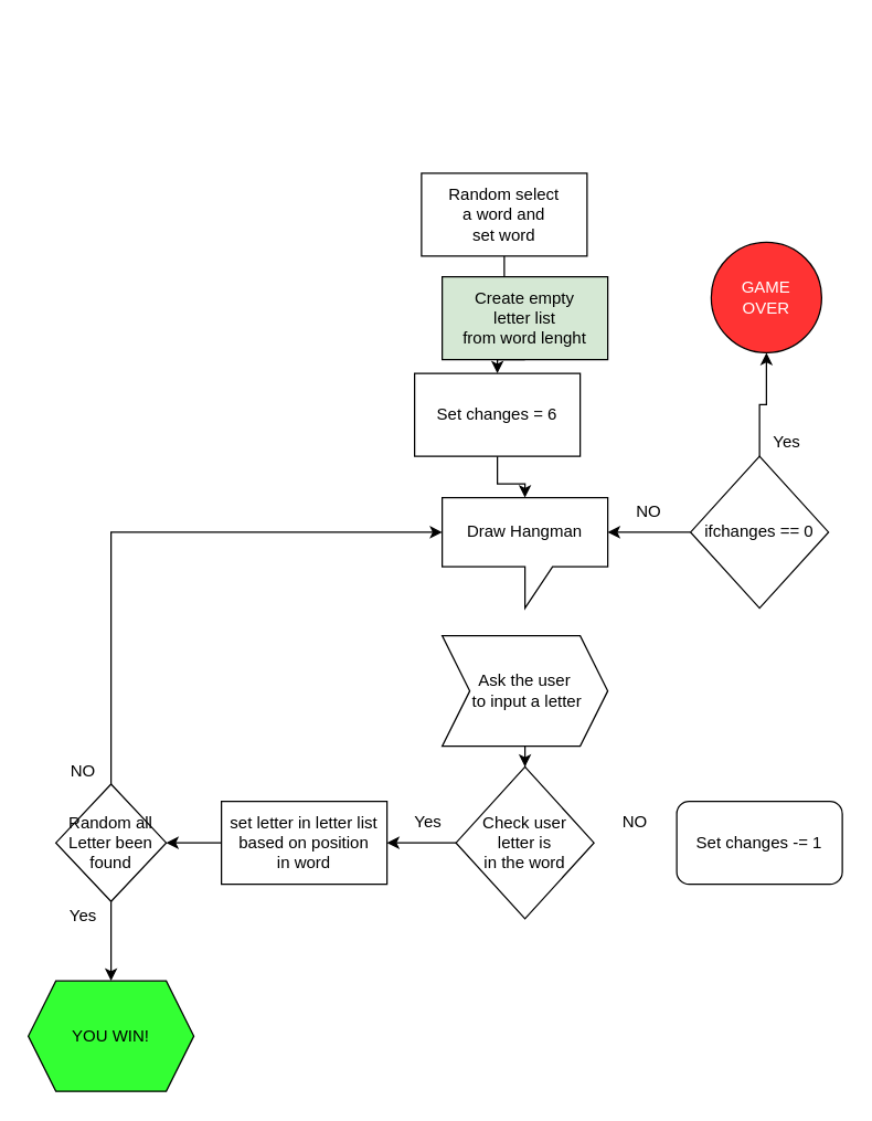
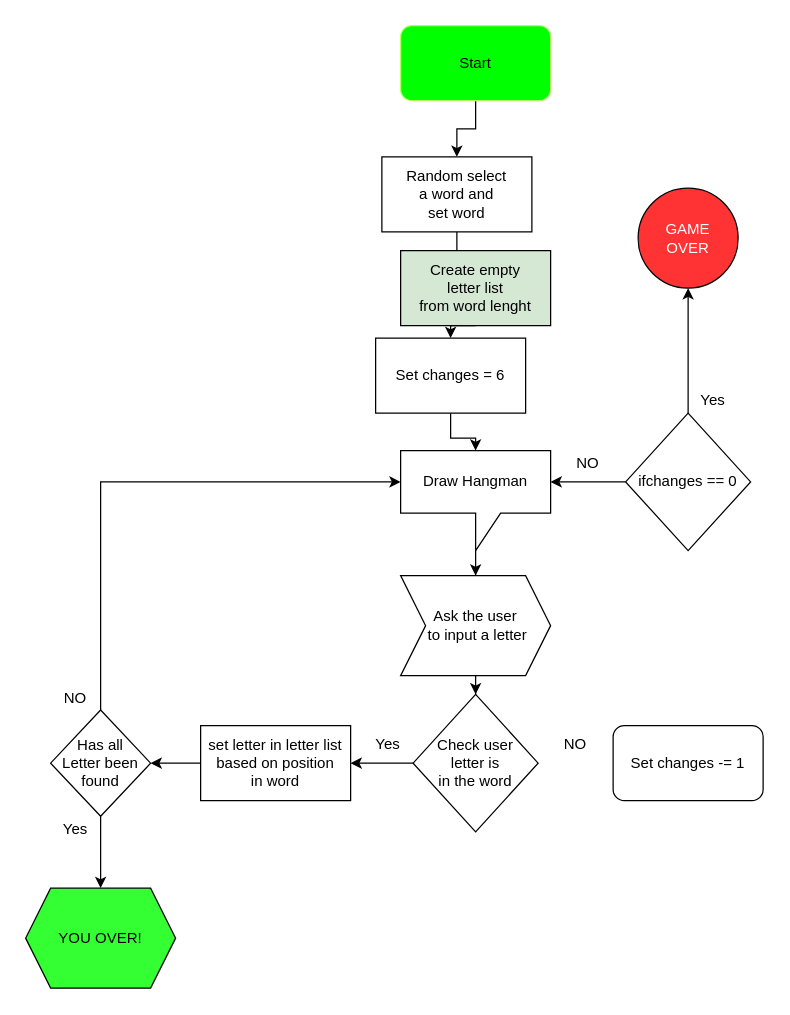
  <mxCell id="0" />
  <mxCell id="1" parent="0" />
+ <mxCell id="2" value="" style="edgeStyle=orthogonalEdgeStyle;rounded=0;orthogonalLoop=1;jettySize=auto;html=1;" edge="1" parent="1" source="3" target="5"><mxGeometry relative="1" as="geometry" /></mxCell>
+ <mxCell id="3" value="Start" style="rounded=1;whiteSpace=wrap;html=1;strokeColor=#B3FF66;fillColor=#00FF00;" vertex="1" parent="1"><mxGeometry x="320" y="20" width="120" height="60" as="geometry" /></mxCell>
  <mxCell id="4" value="" style="edgeStyle=orthogonalEdgeStyle;rounded=0;orthogonalLoop=1;jettySize=auto;html=1;" edge="1" parent="1" source="5" target="19"><mxGeometry relative="1" as="geometry" /></mxCell>
  <mxCell id="5" value="Random select&lt;br&gt;a word and&lt;br&gt;set word" style="rounded=0;whiteSpace=wrap;html=1;strokeColor=#000000;fillColor=#FFFFFF;" vertex="1" parent="1"><mxGeometry x="305" y="125" width="120" height="60" as="geometry" /></mxCell>
  <mxCell id="6" value="" style="edgeStyle=orthogonalEdgeStyle;rounded=0;orthogonalLoop=1;jettySize=auto;html=1;" edge="1" parent="1" source="7" target="13"><mxGeometry relative="1" as="geometry" /></mxCell>
  <mxCell id="7" value="Ask the user&lt;br&gt;&amp;nbsp;to input a letter" style="shape=step;perimeter=stepPerimeter;whiteSpace=wrap;html=1;fixedSize=1;strokeColor=#000000;fillColor=#FFFFFF;" vertex="1" parent="1"><mxGeometry x="320" y="460" width="120" height="80" as="geometry" /></mxCell>
  <mxCell id="8" value="" style="edgeStyle=orthogonalEdgeStyle;rounded=0;orthogonalLoop=1;jettySize=auto;html=1;" edge="1" parent="1" source="9" target="11"><mxGeometry relative="1" as="geometry" /></mxCell>
  <mxCell id="9" value="Set changes = 6" style="rounded=0;whiteSpace=wrap;html=1;strokeColor=#000000;fillColor=#FFFFFF;" vertex="1" parent="1"><mxGeometry x="300" y="270" width="120" height="60" as="geometry" /></mxCell>
+ <mxCell id="10" value="" style="edgeStyle=orthogonalEdgeStyle;rounded=0;orthogonalLoop=1;jettySize=auto;html=1;" edge="1" parent="1" source="11" target="7"><mxGeometry relative="1" as="geometry" /></mxCell>
  <mxCell id="11" value="Draw Hangman" style="shape=callout;whiteSpace=wrap;html=1;perimeter=calloutPerimeter;strokeColor=#000000;fillColor=#FFFFFF;" vertex="1" parent="1"><mxGeometry x="320" y="360" width="120" height="80" as="geometry" /></mxCell>
  <mxCell id="12" value="" style="edgeStyle=orthogonalEdgeStyle;rounded=0;orthogonalLoop=1;jettySize=auto;html=1;" edge="1" parent="1" source="13" target="21"><mxGeometry relative="1" as="geometry" /></mxCell>
  <mxCell id="13" value="Check user&lt;br&gt;letter is&lt;br&gt;in the word" style="rhombus;whiteSpace=wrap;html=1;strokeColor=#000000;fillColor=#FFFFFF;" vertex="1" parent="1"><mxGeometry x="330" y="555" width="100" height="110" as="geometry" /></mxCell>
  <mxCell id="14" value="Set changes -= 1" style="whiteSpace=wrap;html=1;strokeColor=#000000;fillColor=#FFFFFF;rounded=1;" vertex="1" parent="1"><mxGeometry x="490" y="580" width="120" height="60" as="geometry" /></mxCell>
  <mxCell id="15" value="NO" style="text;html=1;strokeColor=none;fillColor=none;align=center;verticalAlign=middle;whiteSpace=wrap;rounded=0;" vertex="1" parent="1"><mxGeometry x="450" y="360" width="40" height="20" as="geometry" /></mxCell>
- <mxCell id="16" value="&lt;font color=&quot;#ffffff&quot;&gt;GAME&lt;br&gt;OVER&lt;/font&gt;" style="ellipse;whiteSpace=wrap;html=1;aspect=fixed;strokeColor=#000000;fillColor=#FF3333;" vertex="1" parent="1"><mxGeometry x="515" y="175" width="80" height="80" as="geometry" /></mxCell>
+ <mxCell id="16" value="&lt;font color=&quot;#ffffff&quot;&gt;GAME&lt;br&gt;OVER&lt;/font&gt;" style="ellipse;whiteSpace=wrap;html=1;aspect=fixed;strokeColor=#000000;fillColor=#FF3333;" vertex="1" parent="1"><mxGeometry x="510" y="150" width="80" height="80" as="geometry" /></mxCell>
  <mxCell id="17" value="Yes" style="text;html=1;strokeColor=none;fillColor=none;align=center;verticalAlign=middle;whiteSpace=wrap;rounded=0;" vertex="1" parent="1"><mxGeometry x="550" y="310" width="40" height="20" as="geometry" /></mxCell>
  <mxCell id="18" style="edgeStyle=orthogonalEdgeStyle;rounded=0;orthogonalLoop=1;jettySize=auto;html=1;exitX=0.5;exitY=1;exitDx=0;exitDy=0;entryX=0.5;entryY=0;entryDx=0;entryDy=0;" edge="1" parent="1" source="19" target="9"><mxGeometry relative="1" as="geometry" /></mxCell>
  <mxCell id="19" value="Create empty&lt;br&gt;letter&amp;nbsp;list&lt;br&gt;from word lenght" style="rounded=0;whiteSpace=wrap;html=1;strokeColor=#000000;fillColor=#d5e8d4;" vertex="1" parent="1"><mxGeometry x="320" y="200" width="120" height="60" as="geometry" /></mxCell>
  <mxCell id="20" style="edgeStyle=orthogonalEdgeStyle;rounded=0;orthogonalLoop=1;jettySize=auto;html=1;exitX=0;exitY=0.5;exitDx=0;exitDy=0;entryX=1;entryY=0.5;entryDx=0;entryDy=0;" edge="1" parent="1" source="21" target="29"><mxGeometry relative="1" as="geometry" /></mxCell>
  <mxCell id="21" value="set letter in letter list&lt;br&gt;based on position&lt;br&gt;in word" style="rounded=0;whiteSpace=wrap;html=1;strokeColor=#000000;fillColor=#FFFFFF;" vertex="1" parent="1"><mxGeometry x="160" y="580" width="120" height="60" as="geometry" /></mxCell>
  <mxCell id="22" value="NO" style="text;html=1;strokeColor=none;fillColor=none;align=center;verticalAlign=middle;whiteSpace=wrap;rounded=0;" vertex="1" parent="1"><mxGeometry x="440" y="585" width="40" height="20" as="geometry" /></mxCell>
  <mxCell id="23" value="Yes" style="text;html=1;strokeColor=none;fillColor=none;align=center;verticalAlign=middle;whiteSpace=wrap;rounded=0;" vertex="1" parent="1"><mxGeometry x="290" y="585" width="40" height="20" as="geometry" /></mxCell>
  <mxCell id="24" value="NO" style="text;html=1;strokeColor=none;fillColor=none;align=center;verticalAlign=middle;whiteSpace=wrap;rounded=0;" vertex="1" parent="1"><mxGeometry x="40" y="547.5" width="40" height="20" as="geometry" /></mxCell>
- <mxCell id="25" value="YOU WIN!" style="shape=hexagon;perimeter=hexagonPerimeter2;whiteSpace=wrap;html=1;fixedSize=1;strokeColor=#000000;fillColor=#33FF33;" vertex="1" parent="1"><mxGeometry x="20" y="710" width="120" height="80" as="geometry" /></mxCell>
+ <mxCell id="25" value="YOU OVER!" style="shape=hexagon;perimeter=hexagonPerimeter2;whiteSpace=wrap;html=1;fixedSize=1;strokeColor=#000000;fillColor=#33FF33;" vertex="1" parent="1"><mxGeometry x="20" y="710" width="120" height="80" as="geometry" /></mxCell>
  <mxCell id="26" value="Yes" style="text;html=1;strokeColor=none;fillColor=none;align=center;verticalAlign=middle;whiteSpace=wrap;rounded=0;" vertex="1" parent="1"><mxGeometry x="40" y="652.5" width="40" height="20" as="geometry" /></mxCell>
  <mxCell id="27" style="edgeStyle=orthogonalEdgeStyle;rounded=0;orthogonalLoop=1;jettySize=auto;html=1;exitX=0.5;exitY=0;exitDx=0;exitDy=0;entryX=0;entryY=0;entryDx=0;entryDy=25;entryPerimeter=0;" edge="1" parent="1" source="29" target="11"><mxGeometry relative="1" as="geometry" /></mxCell>
  <mxCell id="28" style="edgeStyle=orthogonalEdgeStyle;rounded=0;orthogonalLoop=1;jettySize=auto;html=1;exitX=0.5;exitY=1;exitDx=0;exitDy=0;entryX=0.5;entryY=0;entryDx=0;entryDy=0;" edge="1" parent="1" source="29" target="25"><mxGeometry relative="1" as="geometry" /></mxCell>
- <mxCell id="29" value="Random all&lt;br&gt;Letter been&lt;br&gt;found" style="rhombus;whiteSpace=wrap;html=1;strokeColor=#000000;fillColor=#FFFFFF;" vertex="1" parent="1"><mxGeometry x="40" y="567.5" width="80" height="85" as="geometry" /></mxCell>
+ <mxCell id="29" value="Has all&lt;br&gt;Letter been&lt;br&gt;found" style="rhombus;whiteSpace=wrap;html=1;strokeColor=#000000;fillColor=#FFFFFF;" vertex="1" parent="1"><mxGeometry x="40" y="567.5" width="80" height="85" as="geometry" /></mxCell>
  <mxCell id="30" style="edgeStyle=orthogonalEdgeStyle;rounded=0;orthogonalLoop=1;jettySize=auto;html=1;exitX=0;exitY=0.5;exitDx=0;exitDy=0;entryX=0;entryY=0;entryDx=120;entryDy=25;entryPerimeter=0;" edge="1" parent="1" source="32" target="11"><mxGeometry relative="1" as="geometry" /></mxCell>
  <mxCell id="31" style="edgeStyle=orthogonalEdgeStyle;rounded=0;orthogonalLoop=1;jettySize=auto;html=1;exitX=0.5;exitY=0;exitDx=0;exitDy=0;entryX=0.5;entryY=1;entryDx=0;entryDy=0;" edge="1" parent="1" source="32" target="16"><mxGeometry relative="1" as="geometry" /></mxCell>
  <mxCell id="32" value="ifchanges&amp;nbsp;== 0" style="rhombus;whiteSpace=wrap;html=1;strokeColor=#000000;fillColor=#FFFFFF;" vertex="1" parent="1"><mxGeometry x="500" y="330" width="100" height="110" as="geometry" /></mxCell>
